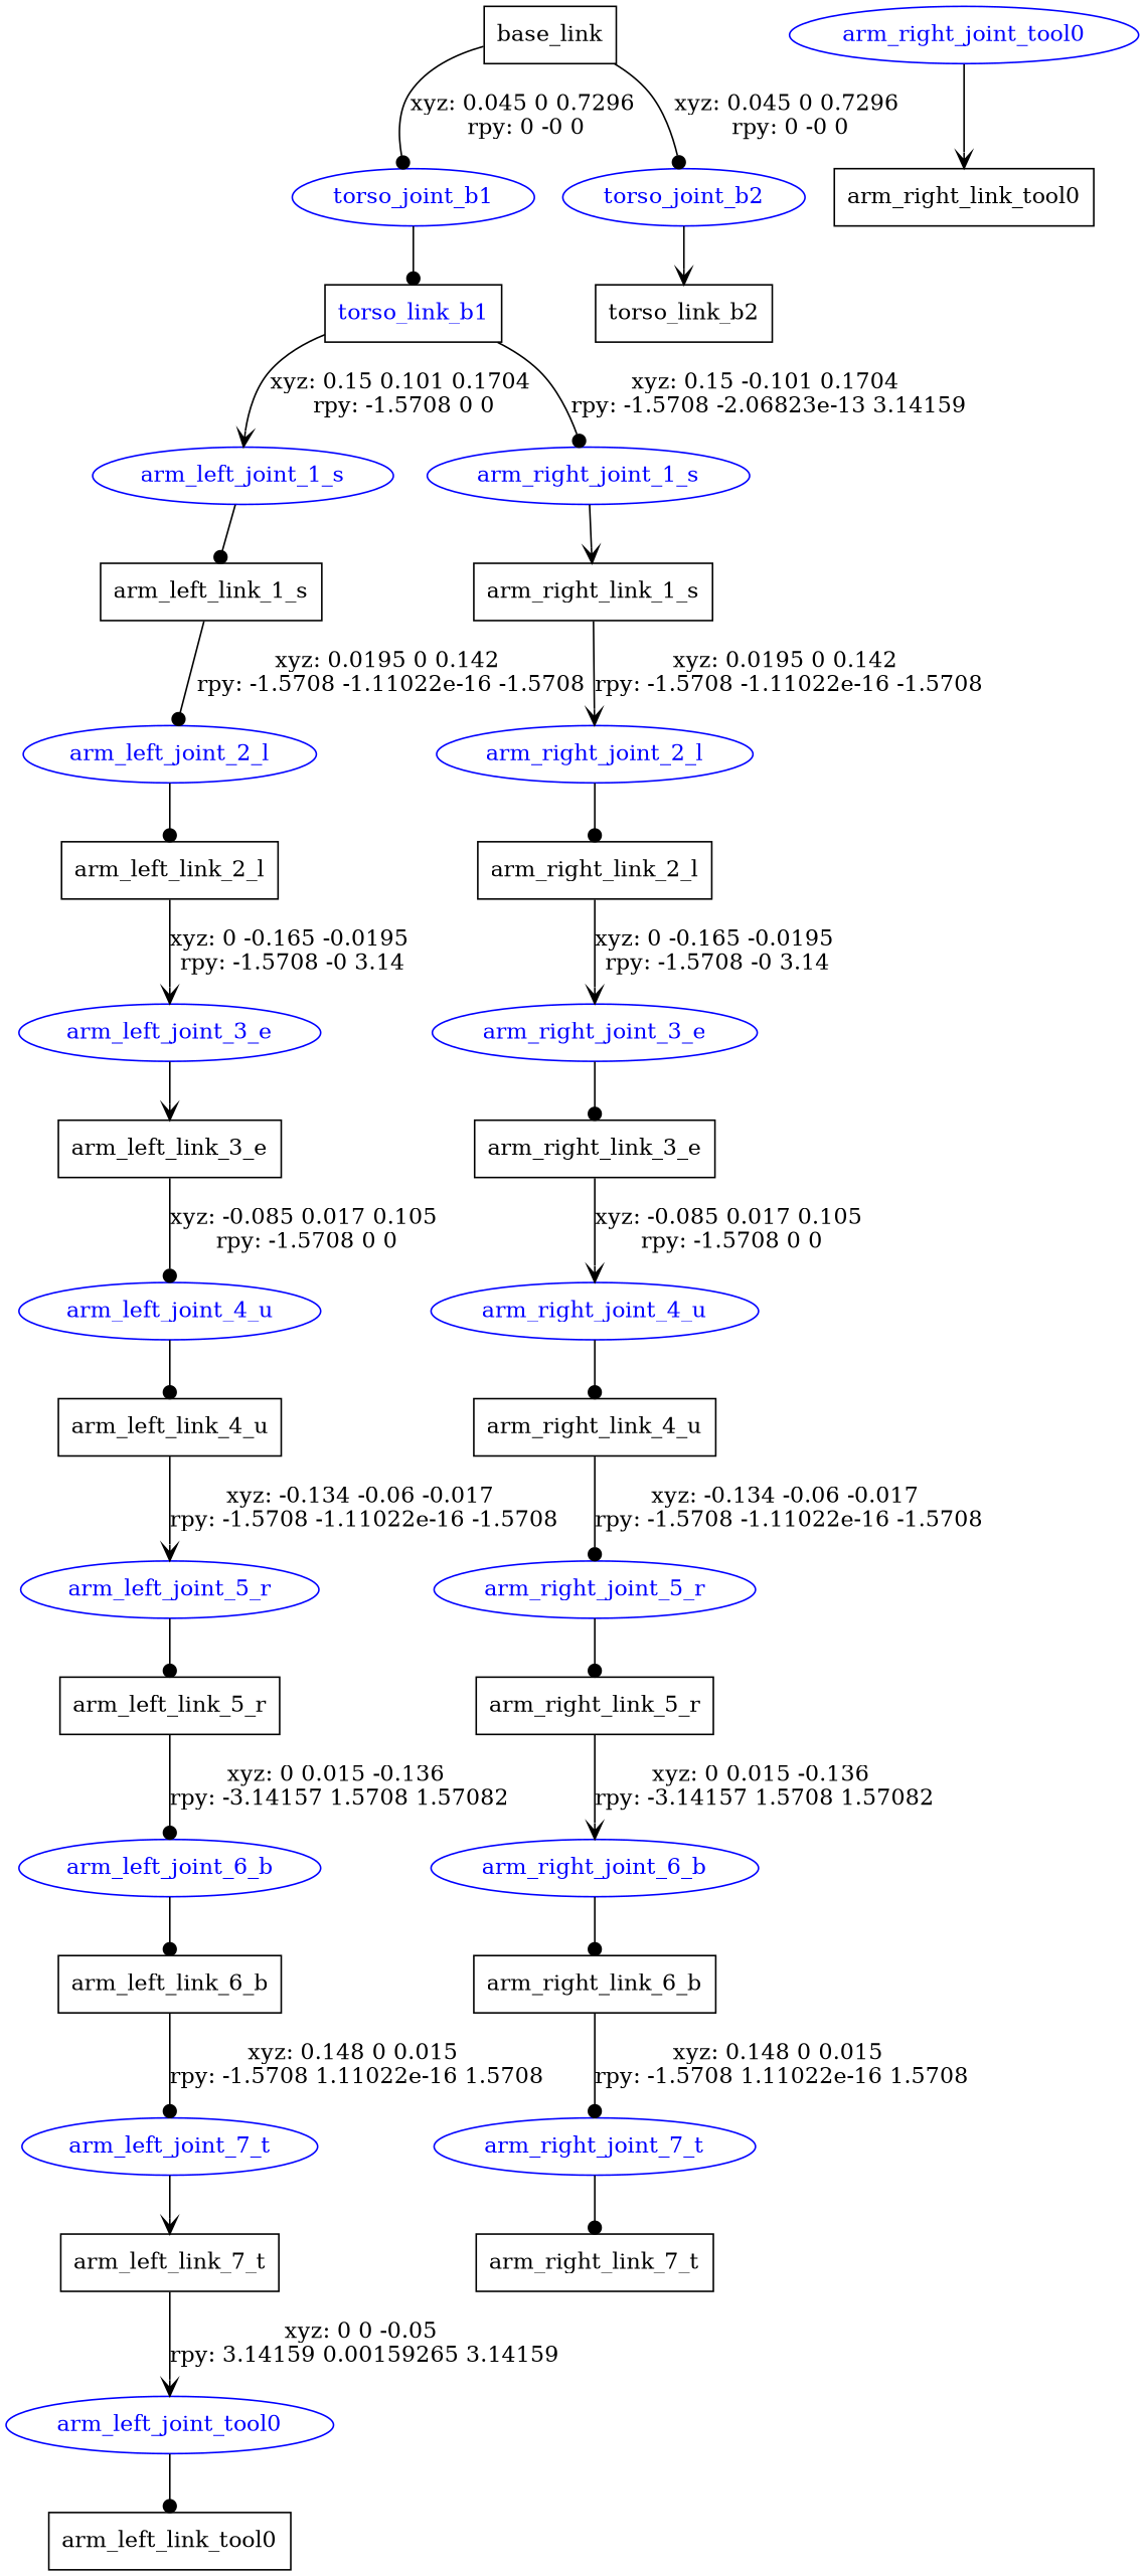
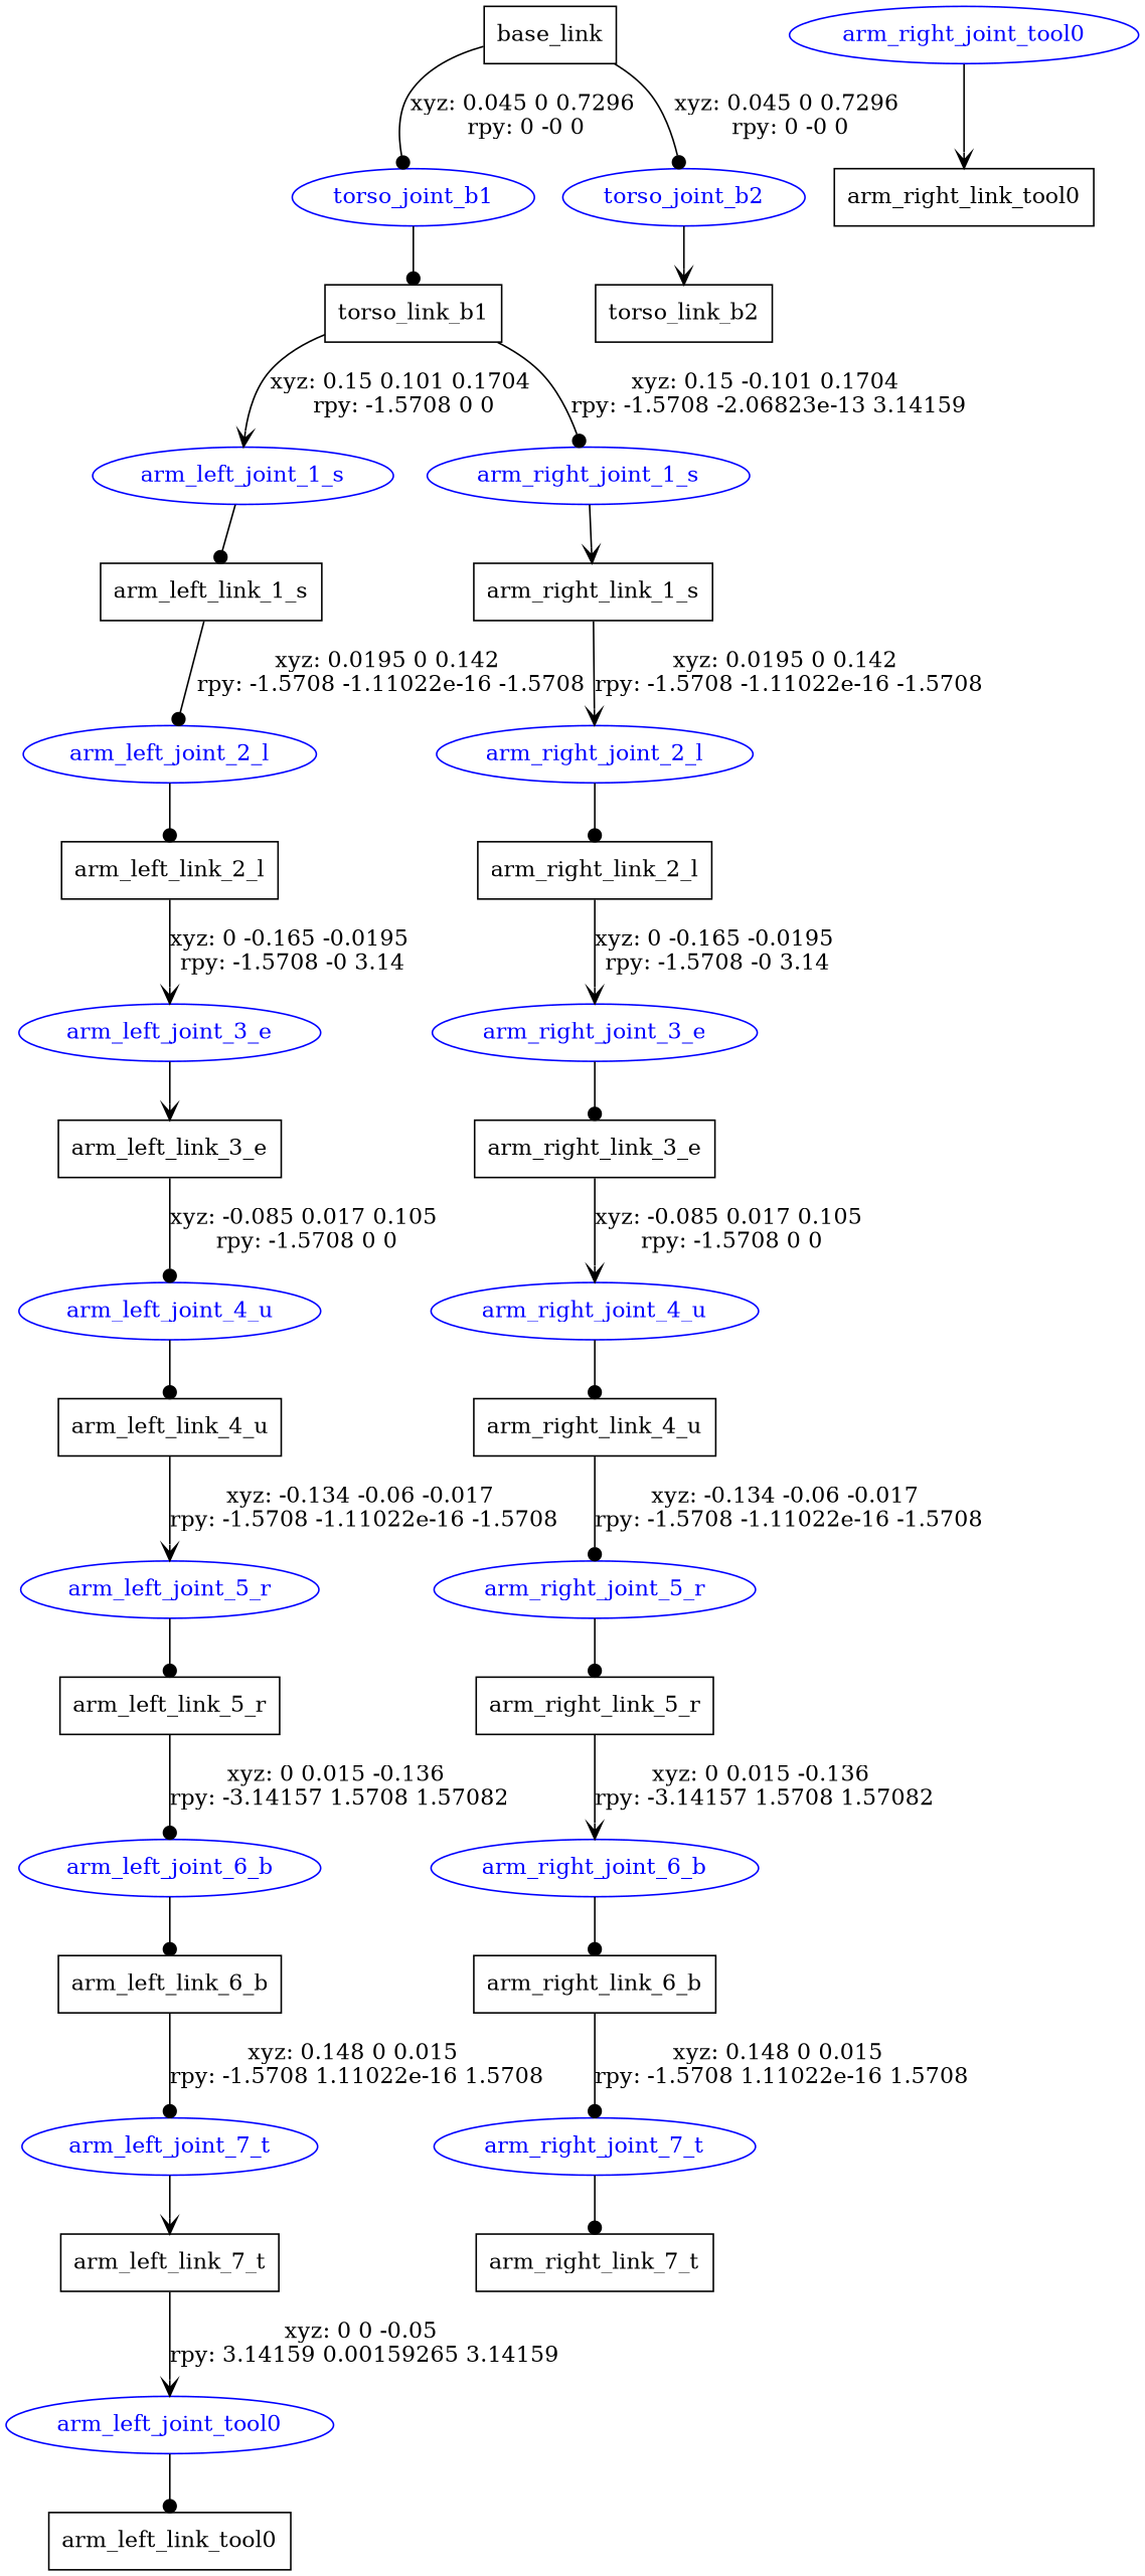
  digraph {
    node [shape=box]
    edge [arrowhead=dot]
    n1 [label=base_link]
    torso_joint_b1 [color=blue fontcolor=blue shape=ellipse]
    torso_joint_b2 [color=blue fontcolor=blue shape=ellipse]
-   n4 [label=torso_link_b1 fontcolor=blue]
+   n4 [label=torso_link_b1]
    n5 [label=torso_link_b2]
    arm_left_joint_1_s [color=blue fontcolor=blue shape=ellipse]
    arm_right_joint_1_s [color=blue fontcolor=blue shape=ellipse]
    n8 [label=arm_left_link_1_s]
    n9 [label=arm_right_link_1_s]
    arm_left_joint_2_l [color=blue fontcolor=blue shape=ellipse]
    n11 [label=arm_left_link_2_l]
    arm_left_joint_3_e [color=blue fontcolor=blue shape=ellipse]
    n13 [label=arm_left_link_3_e]
    arm_left_joint_4_u [color=blue fontcolor=blue shape=ellipse]
    n15 [label=arm_left_link_4_u]
    arm_left_joint_5_r [color=blue fontcolor=blue shape=ellipse]
    n17 [label=arm_left_link_5_r]
    arm_left_joint_6_b [color=blue fontcolor=blue shape=ellipse]
    n19 [label=arm_left_link_6_b]
    arm_left_joint_7_t [color=blue fontcolor=blue shape=ellipse]
    n21 [label=arm_left_link_7_t]
    arm_left_joint_tool0 [color=blue fontcolor=blue shape=ellipse]
    n23 [label=arm_left_link_tool0]
    arm_right_joint_2_l [color=blue fontcolor=blue shape=ellipse]
    n25 [label=arm_right_link_2_l]
    arm_right_joint_3_e [color=blue fontcolor=blue shape=ellipse]
    n27 [label=arm_right_link_3_e]
    arm_right_joint_4_u [color=blue fontcolor=blue shape=ellipse]
    n29 [label=arm_right_link_4_u]
    arm_right_joint_5_r [color=blue fontcolor=blue shape=ellipse]
    n31 [label=arm_right_link_5_r]
    arm_right_joint_6_b [color=blue fontcolor=blue shape=ellipse]
    n33 [label=arm_right_link_6_b]
    arm_right_joint_7_t [color=blue fontcolor=blue shape=ellipse]
    n35 [label=arm_right_link_7_t]
    arm_right_joint_tool0 [color=blue fontcolor=blue shape=ellipse]
    n37 [label=arm_right_link_tool0]
    n1 -> torso_joint_b1 [label="xyz: 0.045 0 0.7296 \nrpy: 0 -0 0"]
    n1 -> torso_joint_b2 [label="xyz: 0.045 0 0.7296 \nrpy: 0 -0 0"]
    torso_joint_b1 -> n4
    torso_joint_b2 -> n5 [arrowhead=vee]
    n4 -> arm_left_joint_1_s [arrowhead=vee label="xyz: 0.15 0.101 0.1704 \nrpy: -1.5708 0 0"]
    n4 -> arm_right_joint_1_s [label="xyz: 0.15 -0.101 0.1704 \nrpy: -1.5708 -2.06823e-13 3.14159"]
    arm_left_joint_1_s -> n8
    arm_right_joint_1_s -> n9 [arrowhead=vee]
    n8 -> arm_left_joint_2_l [label="xyz: 0.0195 0 0.142 \nrpy: -1.5708 -1.11022e-16 -1.5708"]
    n9 -> arm_right_joint_2_l [arrowhead=vee label="xyz: 0.0195 0 0.142 \nrpy: -1.5708 -1.11022e-16 -1.5708"]
    arm_left_joint_2_l -> n11
    n11 -> arm_left_joint_3_e [arrowhead=vee label="xyz: 0 -0.165 -0.0195 \nrpy: -1.5708 -0 3.14"]
    arm_left_joint_3_e -> n13 [arrowhead=vee]
    n13 -> arm_left_joint_4_u [label="xyz: -0.085 0.017 0.105 \nrpy: -1.5708 0 0"]
    arm_left_joint_4_u -> n15
    n15 -> arm_left_joint_5_r [arrowhead=vee label="xyz: -0.134 -0.06 -0.017 \nrpy: -1.5708 -1.11022e-16 -1.5708"]
    arm_left_joint_5_r -> n17
    n17 -> arm_left_joint_6_b [label="xyz: 0 0.015 -0.136 \nrpy: -3.14157 1.5708 1.57082"]
    arm_left_joint_6_b -> n19
    n19 -> arm_left_joint_7_t [label="xyz: 0.148 0 0.015 \nrpy: -1.5708 1.11022e-16 1.5708"]
    arm_left_joint_7_t -> n21 [arrowhead=vee]
    n21 -> arm_left_joint_tool0 [arrowhead=vee label="xyz: 0 0 -0.05 \nrpy: 3.14159 0.00159265 3.14159"]
    arm_left_joint_tool0 -> n23
    arm_right_joint_2_l -> n25
    n25 -> arm_right_joint_3_e [arrowhead=vee label="xyz: 0 -0.165 -0.0195 \nrpy: -1.5708 -0 3.14"]
    arm_right_joint_3_e -> n27
    n27 -> arm_right_joint_4_u [arrowhead=vee label="xyz: -0.085 0.017 0.105 \nrpy: -1.5708 0 0"]
    arm_right_joint_4_u -> n29
    n29 -> arm_right_joint_5_r [label="xyz: -0.134 -0.06 -0.017 \nrpy: -1.5708 -1.11022e-16 -1.5708"]
    arm_right_joint_5_r -> n31
    n31 -> arm_right_joint_6_b [arrowhead=vee label="xyz: 0 0.015 -0.136 \nrpy: -3.14157 1.5708 1.57082"]
    arm_right_joint_6_b -> n33
    n33 -> arm_right_joint_7_t [label="xyz: 0.148 0 0.015 \nrpy: -1.5708 1.11022e-16 1.5708"]
    arm_right_joint_7_t -> n35
    arm_right_joint_tool0 -> n37 [arrowhead=vee]
  }
